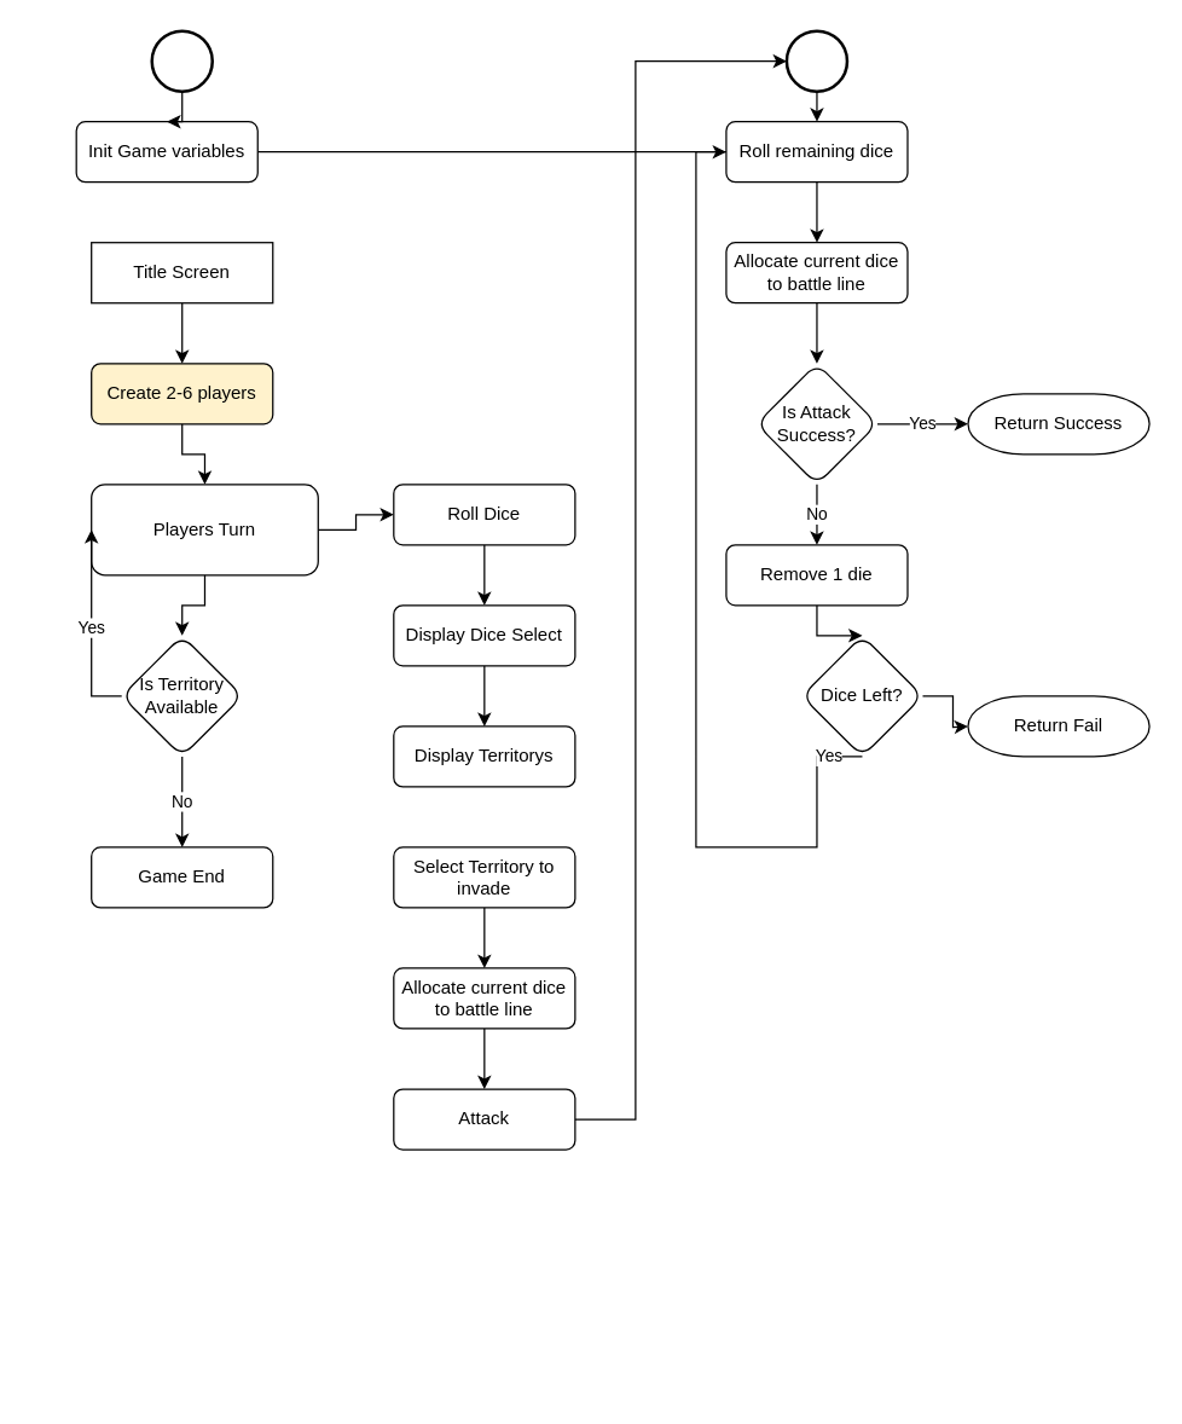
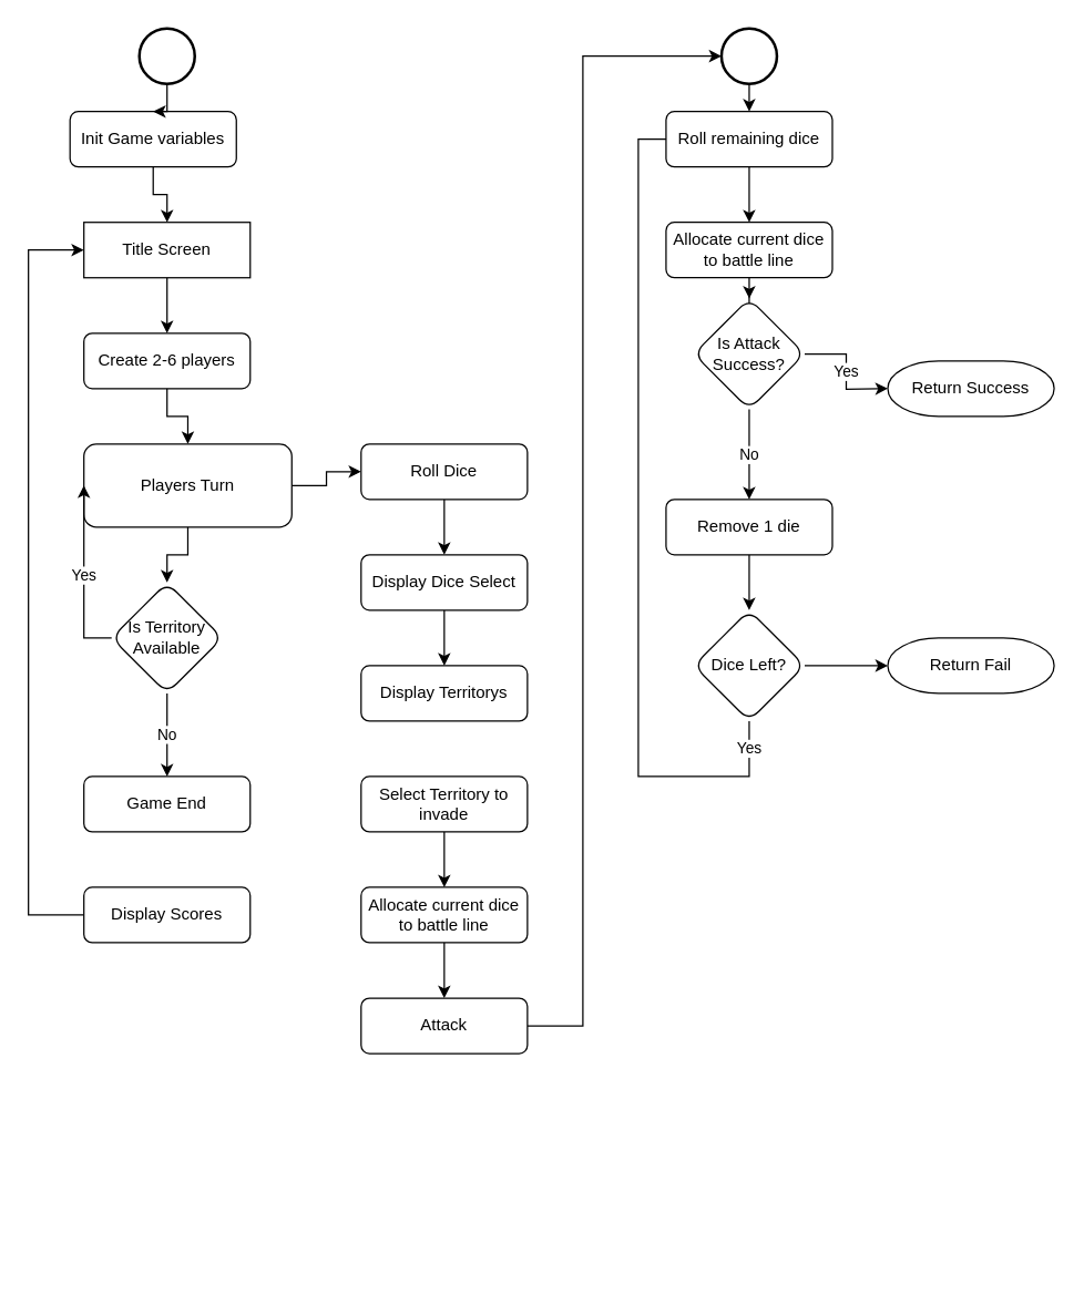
  <mxCell id="0" />
  <mxCell id="1" parent="0" />
- <mxCell id="2" value="" style="edgeStyle=orthogonalEdgeStyle;rounded=0;orthogonalLoop=1;jettySize=auto;html=1;" edge="1" parent="1" source="3" target="26"><mxGeometry relative="1" as="geometry" /></mxCell>
+ <mxCell id="2" value="" style="edgeStyle=orthogonalEdgeStyle;rounded=0;orthogonalLoop=1;jettySize=auto;html=1;" edge="1" parent="1" source="3" target="46"><mxGeometry relative="1" as="geometry" /></mxCell>
  <mxCell id="3" value="Init Game variables" style="rounded=1;whiteSpace=wrap;html=1;fontSize=12;glass=0;strokeWidth=1;shadow=0;" parent="1" vertex="1"><mxGeometry x="50" y="80" width="120" height="40" as="geometry" /></mxCell>
  <mxCell id="4" value="" style="edgeStyle=orthogonalEdgeStyle;rounded=0;orthogonalLoop=1;jettySize=auto;html=1;" edge="1" parent="1" source="5" target="3"><mxGeometry relative="1" as="geometry" /></mxCell>
  <mxCell id="5" value="" style="strokeWidth=2;html=1;shape=mxgraph.flowchart.start_2;whiteSpace=wrap;" vertex="1" parent="1"><mxGeometry x="100" y="20" width="40" height="40" as="geometry" /></mxCell>
  <mxCell id="6" value="" style="edgeStyle=orthogonalEdgeStyle;rounded=0;orthogonalLoop=1;jettySize=auto;html=1;entryX=0.5;entryY=0;entryDx=0;entryDy=0;" edge="1" parent="1" source="7" target="10"><mxGeometry relative="1" as="geometry"><mxPoint x="120" y="240" as="targetPoint" /></mxGeometry></mxCell>
- <mxCell id="7" value="Create 2-6 players" style="whiteSpace=wrap;html=1;rounded=1;glass=0;strokeWidth=1;shadow=0;fillColor=#fff2cc;" vertex="1" parent="1"><mxGeometry x="60" y="240" width="120" height="40" as="geometry" /></mxCell>
+ <mxCell id="7" value="Create 2-6 players" style="whiteSpace=wrap;html=1;rounded=1;glass=0;strokeWidth=1;shadow=0;" vertex="1" parent="1"><mxGeometry x="60" y="240" width="120" height="40" as="geometry" /></mxCell>
  <mxCell id="8" value="" style="edgeStyle=orthogonalEdgeStyle;rounded=0;orthogonalLoop=1;jettySize=auto;html=1;" edge="1" parent="1" source="10" target="12"><mxGeometry relative="1" as="geometry" /></mxCell>
  <mxCell id="9" value="" style="edgeStyle=orthogonalEdgeStyle;rounded=0;orthogonalLoop=1;jettySize=auto;html=1;" edge="1" parent="1" source="10" target="41"><mxGeometry relative="1" as="geometry" /></mxCell>
  <mxCell id="10" value="Players Turn" style="whiteSpace=wrap;html=1;rounded=1;glass=0;strokeWidth=1;shadow=0;" vertex="1" parent="1"><mxGeometry x="60" y="320" width="150" height="60" as="geometry" /></mxCell>
  <mxCell id="11" value="" style="edgeStyle=orthogonalEdgeStyle;rounded=0;orthogonalLoop=1;jettySize=auto;html=1;" edge="1" parent="1" source="12" target="14"><mxGeometry relative="1" as="geometry" /></mxCell>
  <mxCell id="12" value="Roll Dice" style="whiteSpace=wrap;html=1;rounded=1;glass=0;strokeWidth=1;shadow=0;" vertex="1" parent="1"><mxGeometry x="260" y="320" width="120" height="40" as="geometry" /></mxCell>
  <mxCell id="13" value="" style="edgeStyle=orthogonalEdgeStyle;rounded=0;orthogonalLoop=1;jettySize=auto;html=1;" edge="1" parent="1" source="14" target="15"><mxGeometry relative="1" as="geometry" /></mxCell>
  <mxCell id="14" value="Display Dice Select" style="whiteSpace=wrap;html=1;rounded=1;glass=0;strokeWidth=1;shadow=0;" vertex="1" parent="1"><mxGeometry x="260" y="400" width="120" height="40" as="geometry" /></mxCell>
  <mxCell id="15" value="Display Territorys" style="whiteSpace=wrap;html=1;rounded=1;glass=0;strokeWidth=1;shadow=0;" vertex="1" parent="1"><mxGeometry x="260" y="480" width="120" height="40" as="geometry" /></mxCell>
  <mxCell id="16" value="" style="edgeStyle=orthogonalEdgeStyle;rounded=0;orthogonalLoop=1;jettySize=auto;html=1;" edge="1" parent="1" source="17" target="19"><mxGeometry relative="1" as="geometry" /></mxCell>
  <mxCell id="17" value="Select Territory to invade" style="whiteSpace=wrap;html=1;rounded=1;glass=0;strokeWidth=1;shadow=0;" vertex="1" parent="1"><mxGeometry x="260" y="560" width="120" height="40" as="geometry" /></mxCell>
  <mxCell id="18" value="" style="edgeStyle=orthogonalEdgeStyle;rounded=0;orthogonalLoop=1;jettySize=auto;html=1;" edge="1" parent="1" source="19" target="21"><mxGeometry relative="1" as="geometry" /></mxCell>
  <mxCell id="19" value="Allocate current dice to battle line" style="whiteSpace=wrap;html=1;rounded=1;glass=0;strokeWidth=1;shadow=0;" vertex="1" parent="1"><mxGeometry x="260" y="640" width="120" height="40" as="geometry" /></mxCell>
  <mxCell id="20" value="" style="edgeStyle=orthogonalEdgeStyle;rounded=0;orthogonalLoop=1;jettySize=auto;html=1;entryX=0;entryY=0.5;entryDx=0;entryDy=0;entryPerimeter=0;" edge="1" parent="1" source="21" target="24"><mxGeometry relative="1" as="geometry"><mxPoint x="460" y="740" as="targetPoint" /><Array as="points"><mxPoint x="420" y="740" /><mxPoint x="420" y="40" /></Array></mxGeometry></mxCell>
  <mxCell id="21" value="Attack" style="whiteSpace=wrap;html=1;rounded=1;glass=0;strokeWidth=1;shadow=0;" vertex="1" parent="1"><mxGeometry x="260" y="720" width="120" height="40" as="geometry" /></mxCell>
  <mxCell id="22" value="Yes" style="edgeStyle=orthogonalEdgeStyle;rounded=0;orthogonalLoop=1;jettySize=auto;html=1;" edge="1" parent="1"><mxGeometry relative="1" as="geometry"><mxPoint x="440" y="920" as="sourcePoint" /></mxGeometry></mxCell>
  <mxCell id="23" value="" style="edgeStyle=orthogonalEdgeStyle;rounded=0;orthogonalLoop=1;jettySize=auto;html=1;entryX=0.5;entryY=0;entryDx=0;entryDy=0;" edge="1" parent="1" source="24" target="26"><mxGeometry relative="1" as="geometry"><mxPoint x="630" y="90" as="targetPoint" /><Array as="points"><mxPoint x="540" y="50" /><mxPoint x="540" y="50" /></Array></mxGeometry></mxCell>
  <mxCell id="24" value="" style="strokeWidth=2;html=1;shape=mxgraph.flowchart.start_2;whiteSpace=wrap;" vertex="1" parent="1"><mxGeometry x="520" y="20" width="40" height="40" as="geometry" /></mxCell>
  <mxCell id="25" value="" style="edgeStyle=orthogonalEdgeStyle;rounded=0;orthogonalLoop=1;jettySize=auto;html=1;" edge="1" parent="1" source="26" target="28"><mxGeometry relative="1" as="geometry" /></mxCell>
  <mxCell id="26" value="Roll remaining dice" style="whiteSpace=wrap;html=1;rounded=1;glass=0;strokeWidth=1;shadow=0;" vertex="1" parent="1"><mxGeometry x="480" y="80" width="120" height="40" as="geometry" /></mxCell>
  <mxCell id="27" value="" style="edgeStyle=orthogonalEdgeStyle;rounded=0;orthogonalLoop=1;jettySize=auto;html=1;" edge="1" parent="1" source="28" target="31"><mxGeometry relative="1" as="geometry" /></mxCell>
  <mxCell id="28" value="Allocate current dice to battle line" style="whiteSpace=wrap;html=1;rounded=1;glass=0;strokeWidth=1;shadow=0;" vertex="1" parent="1"><mxGeometry x="480" y="160" width="120" height="40" as="geometry" /></mxCell>
  <mxCell id="29" value="No" style="edgeStyle=orthogonalEdgeStyle;rounded=0;orthogonalLoop=1;jettySize=auto;html=1;" edge="1" parent="1" source="31" target="33"><mxGeometry relative="1" as="geometry" /></mxCell>
  <mxCell id="30" value="Yes" style="edgeStyle=orthogonalEdgeStyle;rounded=0;orthogonalLoop=1;jettySize=auto;html=1;" edge="1" parent="1" source="31"><mxGeometry relative="1" as="geometry"><mxPoint x="640" y="280" as="targetPoint" /></mxGeometry></mxCell>
- <mxCell id="31" value="Is Attack Success?" style="rhombus;whiteSpace=wrap;html=1;rounded=1;glass=0;strokeWidth=1;shadow=0;" vertex="1" parent="1"><mxGeometry x="500" y="240" width="80" height="80" as="geometry" /></mxCell>
+ <mxCell id="31" value="Is Attack Success?" style="rhombus;whiteSpace=wrap;html=1;rounded=1;glass=0;strokeWidth=1;shadow=0;" vertex="1" parent="1"><mxGeometry x="500" y="215" width="80" height="80" as="geometry" /></mxCell>
  <mxCell id="32" value="" style="edgeStyle=orthogonalEdgeStyle;rounded=0;orthogonalLoop=1;jettySize=auto;html=1;" edge="1" parent="1" source="33" target="36"><mxGeometry relative="1" as="geometry" /></mxCell>
  <mxCell id="33" value="Remove 1 die" style="whiteSpace=wrap;html=1;rounded=1;glass=0;strokeWidth=1;shadow=0;" vertex="1" parent="1"><mxGeometry x="480" y="360" width="120" height="40" as="geometry" /></mxCell>
  <mxCell id="34" value="" style="edgeStyle=orthogonalEdgeStyle;rounded=0;orthogonalLoop=1;jettySize=auto;html=1;" edge="1" parent="1" source="36"><mxGeometry relative="1" as="geometry"><mxPoint x="640" y="480" as="targetPoint" /></mxGeometry></mxCell>
  <mxCell id="35" value="Yes" style="edgeStyle=orthogonalEdgeStyle;rounded=0;orthogonalLoop=1;jettySize=auto;html=1;exitX=0.5;exitY=1;exitDx=0;exitDy=0;entryX=0;entryY=0.5;entryDx=0;entryDy=0;endArrow=none;" edge="1" parent="1" source="36" target="26"><mxGeometry x="-0.933" relative="1" as="geometry"><Array as="points"><mxPoint x="540" y="560" /><mxPoint x="460" y="560" /><mxPoint x="460" y="100" /></Array><mxPoint as="offset" /></mxGeometry></mxCell>
- <mxCell id="36" value="Dice Left?" style="rhombus;whiteSpace=wrap;html=1;rounded=1;glass=0;strokeWidth=1;shadow=0;" vertex="1" parent="1"><mxGeometry x="530" y="420" width="80" height="80" as="geometry" /></mxCell>
+ <mxCell id="36" value="Dice Left?" style="rhombus;whiteSpace=wrap;html=1;rounded=1;glass=0;strokeWidth=1;shadow=0;" vertex="1" parent="1"><mxGeometry x="500" y="440" width="80" height="80" as="geometry" /></mxCell>
  <mxCell id="37" value="Return Success" style="strokeWidth=1;html=1;shape=mxgraph.flowchart.terminator;whiteSpace=wrap;" vertex="1" parent="1"><mxGeometry x="640" y="260" width="120" height="40" as="geometry" /></mxCell>
  <mxCell id="38" value="Return Fail" style="strokeWidth=1;html=1;shape=mxgraph.flowchart.terminator;whiteSpace=wrap;" vertex="1" parent="1"><mxGeometry x="640" y="460" width="120" height="40" as="geometry" /></mxCell>
  <mxCell id="39" value="Yes" style="edgeStyle=orthogonalEdgeStyle;rounded=0;orthogonalLoop=1;jettySize=auto;html=1;exitX=0;exitY=0.5;exitDx=0;exitDy=0;entryX=0;entryY=0.5;entryDx=0;entryDy=0;" edge="1" parent="1" source="41" target="10"><mxGeometry relative="1" as="geometry"><mxPoint x="40" y="350" as="targetPoint" /></mxGeometry></mxCell>
  <mxCell id="40" value="No" style="edgeStyle=orthogonalEdgeStyle;rounded=0;orthogonalLoop=1;jettySize=auto;html=1;" edge="1" parent="1" source="41" target="42"><mxGeometry relative="1" as="geometry" /></mxCell>
  <mxCell id="41" value="Is Territory Available" style="rhombus;whiteSpace=wrap;html=1;rounded=1;glass=0;strokeWidth=1;shadow=0;" vertex="1" parent="1"><mxGeometry x="80" y="420" width="80" height="80" as="geometry" /></mxCell>
  <mxCell id="42" value="Game End" style="whiteSpace=wrap;html=1;rounded=1;glass=0;strokeWidth=1;shadow=0;" vertex="1" parent="1"><mxGeometry x="60" y="560" width="120" height="40" as="geometry" /></mxCell>
+ <mxCell id="43" value="" style="edgeStyle=orthogonalEdgeStyle;rounded=0;orthogonalLoop=1;jettySize=auto;html=1;entryX=0;entryY=0.5;entryDx=0;entryDy=0;" edge="1" parent="1" source="44" target="46"><mxGeometry relative="1" as="geometry"><mxPoint x="120" y="720" as="targetPoint" /><Array as="points"><mxPoint x="20" y="660" /><mxPoint x="20" y="180" /></Array></mxGeometry></mxCell>
+ <mxCell id="44" value="Display Scores" style="whiteSpace=wrap;html=1;rounded=1;glass=0;strokeWidth=1;shadow=0;" vertex="1" parent="1"><mxGeometry x="60" y="640" width="120" height="40" as="geometry" /></mxCell>
  <mxCell id="45" style="edgeStyle=orthogonalEdgeStyle;rounded=0;orthogonalLoop=1;jettySize=auto;html=1;exitX=0.5;exitY=1;exitDx=0;exitDy=0;entryX=0.5;entryY=0;entryDx=0;entryDy=0;" edge="1" parent="1" source="46" target="7"><mxGeometry relative="1" as="geometry" /></mxCell>
  <mxCell id="46" value="Title Screen" style="whiteSpace=wrap;html=1;glass=0;strokeWidth=1;shadow=0;rounded=0;" vertex="1" parent="1"><mxGeometry x="60" y="160" width="120" height="40" as="geometry" /></mxCell>
